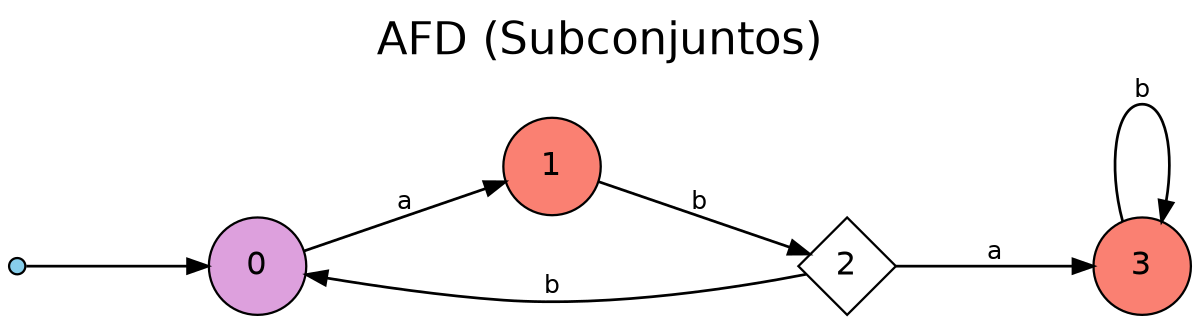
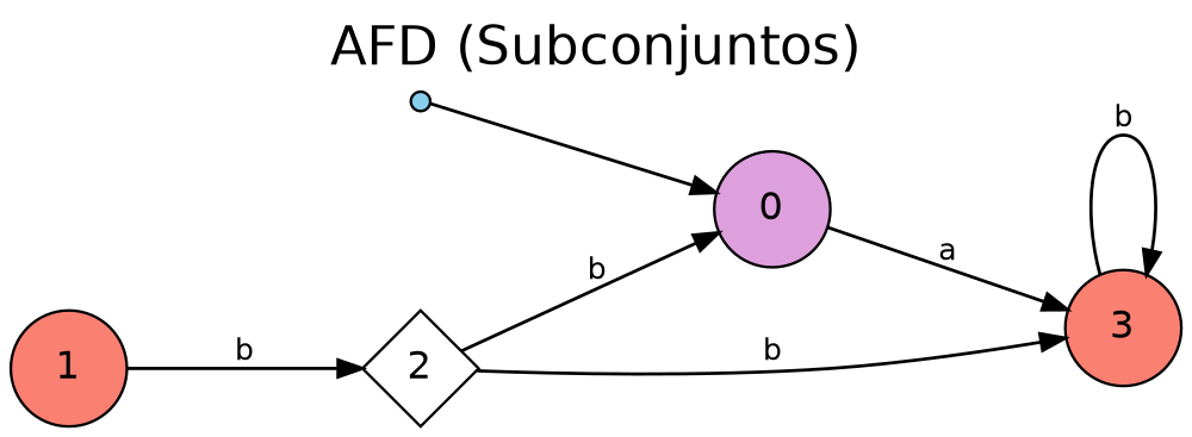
  digraph {
    concentrate=true
    fontname=Helvetica
    fontsize=20
    label="AFD (Subconjuntos)"
    labelloc=t
    nodesep=0.7
    rankdir=LR
    ranksep=1.1
    splines=true
    node [fillcolor=salmon fontname=Helvetica shape=circle style=filled]
    edge [arrowsize=0.9 fontname=Helvetica fontsize=11 labeldistance=1.6 penwidth=1.2]
    __start [fillcolor=skyblue height=0.6 shape=point width=0.1]
    0 [fillcolor=plum height=0.6 width=0.6]
    1 [height=0.6 width=0.6]
    2 [fillcolor=white height=0.6 shape=diamond width=0.6]
    3 [height=0.6 width=0.6]
    __start -> 0
-   0 -> 1 [label=a]
+   0 -> 3 [label=a]
    1 -> 2 [label=b]
    2 -> 0 [label=b]
-   2 -> 3 [label=a]
+   2 -> 3 [label=b]
    3 -> 3 [label=b]
  }
